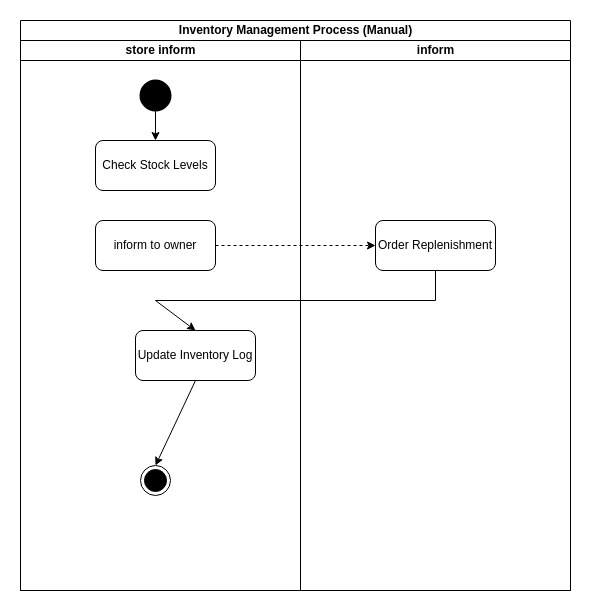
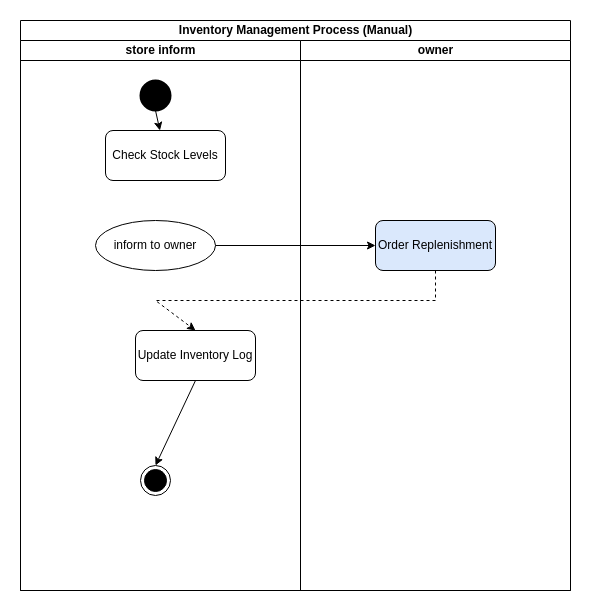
  <mxCell id="0" />
  <mxCell id="1" parent="0" />
  <mxCell id="2" value="Inventory Management Process (Manual)" style="swimlane;childLayout=stackLayout;resizeParent=1;resizeParentMax=0;startSize=20;html=1;" parent="1" vertex="1"><mxGeometry x="20" y="20" width="550" height="570" as="geometry" /></mxCell>
  <mxCell id="3" value="store inform" style="swimlane;startSize=20;html=1;" parent="2" vertex="1"><mxGeometry y="20" width="280" height="550" as="geometry" /></mxCell>
  <mxCell id="4" value="" style="strokeWidth=2;html=1;shape=mxgraph.flowchart.start_2;whiteSpace=wrap;fillColor=#000000;" parent="3" vertex="1"><mxGeometry x="120.0" y="40" width="30" height="30" as="geometry" /></mxCell>
- <mxCell id="5" value="Check Stock Levels" style="rounded=1;whiteSpace=wrap;html=1;" parent="3" vertex="1"><mxGeometry x="75" y="100" width="120" height="50" as="geometry" /></mxCell>
- <mxCell id="6" value="inform to owner" style="rounded=1;whiteSpace=wrap;html=1;" parent="3" vertex="1"><mxGeometry x="75" y="180" width="120" height="50" as="geometry" /></mxCell>
+ <mxCell id="5" value="Check Stock Levels" style="rounded=1;whiteSpace=wrap;html=1;" parent="3" vertex="1"><mxGeometry x="85" y="90" width="120" height="50" as="geometry" /></mxCell>
+ <mxCell id="6" value="inform to owner" style="ellipse;whiteSpace=wrap;html=1;" parent="3" vertex="1"><mxGeometry x="75" y="180" width="120" height="50" as="geometry" /></mxCell>
  <mxCell id="7" value="Update Inventory Log" style="rounded=1;whiteSpace=wrap;html=1;" parent="3" vertex="1"><mxGeometry x="115" y="290" width="120" height="50" as="geometry" /></mxCell>
  <mxCell id="8" value="" style="endArrow=classic;html=1;rounded=0;exitX=0.5;exitY=1;exitDx=0;exitDy=0;exitPerimeter=0;" parent="3" source="4" target="5" edge="1"><mxGeometry width="50" height="50" relative="1" as="geometry"><mxPoint x="190.0" y="360" as="sourcePoint" /><mxPoint x="240.0" y="310" as="targetPoint" /></mxGeometry></mxCell>
  <mxCell id="9" value="" style="ellipse;html=1;shape=endState;fillColor=#000000;strokeColor=#000000;" parent="3" vertex="1"><mxGeometry x="120" y="425" width="30" height="30" as="geometry" /></mxCell>
  <mxCell id="10" value="" style="endArrow=classic;html=1;rounded=0;exitX=0.5;exitY=1;exitDx=0;exitDy=0;entryX=0.5;entryY=0;entryDx=0;entryDy=0;" parent="3" source="7" target="9" edge="1"><mxGeometry width="50" height="50" relative="1" as="geometry"><mxPoint x="420" y="530" as="sourcePoint" /><mxPoint x="300.0" y="470" as="targetPoint" /></mxGeometry></mxCell>
- <mxCell id="11" value="inform" style="swimlane;startSize=20;html=1;" parent="2" vertex="1"><mxGeometry x="280" y="20" width="270" height="550" as="geometry" /></mxCell>
- <mxCell id="12" value="Order Replenishment" style="rounded=1;whiteSpace=wrap;html=1;" parent="11" vertex="1"><mxGeometry x="75" y="180" width="120" height="50" as="geometry" /></mxCell>
- <mxCell id="13" value="" style="endArrow=classic;html=1;rounded=0;exitX=1;exitY=0.5;exitDx=0;exitDy=0;entryX=0;entryY=0.5;entryDx=0;entryDy=0;dashed=1;" parent="2" source="6" target="12" edge="1"><mxGeometry width="50" height="50" relative="1" as="geometry"><mxPoint x="180.0" y="350" as="sourcePoint" /><mxPoint x="230.0" y="300" as="targetPoint" /></mxGeometry></mxCell>
- <mxCell id="14" value="" style="endArrow=classic;html=1;rounded=0;exitX=0.5;exitY=1;exitDx=0;exitDy=0;entryX=0.5;entryY=0;entryDx=0;entryDy=0;" parent="2" source="12" target="7" edge="1"><mxGeometry width="50" height="50" relative="1" as="geometry"><mxPoint x="180.0" y="350" as="sourcePoint" /><mxPoint x="230.0" y="300" as="targetPoint" /><Array as="points"><mxPoint x="415.0" y="280" /><mxPoint x="135.0" y="280" /></Array></mxGeometry></mxCell>
+ <mxCell id="11" value="owner" style="swimlane;startSize=20;html=1;" parent="2" vertex="1"><mxGeometry x="280" y="20" width="270" height="550" as="geometry" /></mxCell>
+ <mxCell id="12" value="Order Replenishment" style="rounded=1;whiteSpace=wrap;html=1;fillColor=#dae8fc;" parent="11" vertex="1"><mxGeometry x="75" y="180" width="120" height="50" as="geometry" /></mxCell>
+ <mxCell id="13" value="" style="endArrow=classic;html=1;rounded=0;exitX=1;exitY=0.5;exitDx=0;exitDy=0;entryX=0;entryY=0.5;entryDx=0;entryDy=0;" parent="2" source="6" target="12" edge="1"><mxGeometry width="50" height="50" relative="1" as="geometry"><mxPoint x="180.0" y="350" as="sourcePoint" /><mxPoint x="230.0" y="300" as="targetPoint" /></mxGeometry></mxCell>
+ <mxCell id="14" value="" style="endArrow=classic;html=1;rounded=0;exitX=0.5;exitY=1;exitDx=0;exitDy=0;entryX=0.5;entryY=0;entryDx=0;entryDy=0;dashed=1;" parent="2" source="12" target="7" edge="1"><mxGeometry width="50" height="50" relative="1" as="geometry"><mxPoint x="180.0" y="350" as="sourcePoint" /><mxPoint x="230.0" y="300" as="targetPoint" /><Array as="points"><mxPoint x="415.0" y="280" /><mxPoint x="135.0" y="280" /></Array></mxGeometry></mxCell>
